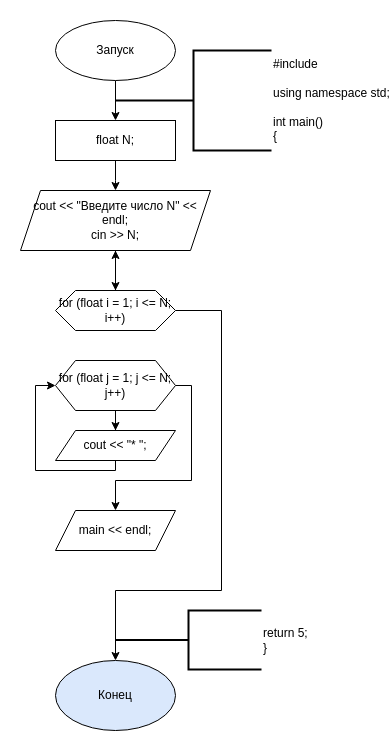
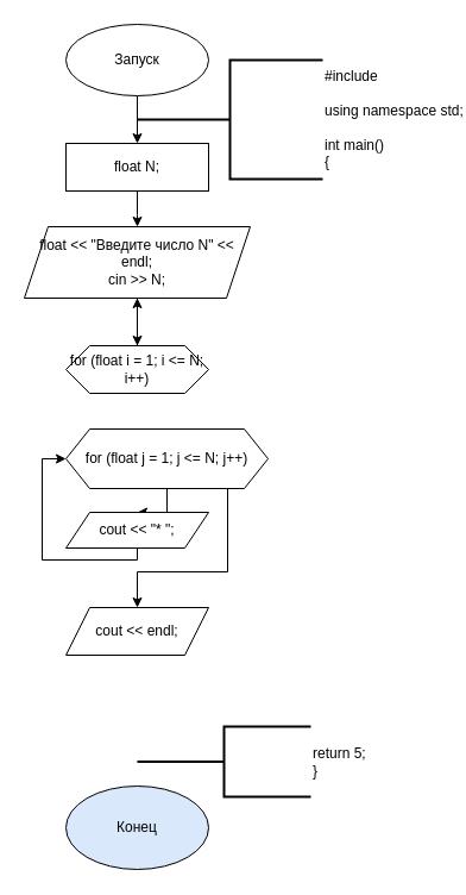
  <mxCell id="0" />
  <mxCell id="1" parent="0" />
  <mxCell id="2" value="" style="edgeStyle=orthogonalEdgeStyle;rounded=0;orthogonalLoop=1;jettySize=auto;html=1;" edge="1" parent="1" source="3" target="5"><mxGeometry relative="1" as="geometry" /></mxCell>
  <mxCell id="3" value="Запуск" style="ellipse;whiteSpace=wrap;html=1;" vertex="1" parent="1"><mxGeometry x="55" y="20" width="120" height="60" as="geometry" /></mxCell>
  <mxCell id="4" value="" style="edgeStyle=orthogonalEdgeStyle;rounded=0;orthogonalLoop=1;jettySize=auto;html=1;" edge="1" parent="1" source="5"><mxGeometry relative="1" as="geometry"><mxPoint x="115" y="190" as="targetPoint" /></mxGeometry></mxCell>
  <mxCell id="5" value="float N;" style="whiteSpace=wrap;html=1;" vertex="1" parent="1"><mxGeometry x="55" y="120" width="120" height="40" as="geometry" /></mxCell>
  <mxCell id="6" value="" style="edgeStyle=orthogonalEdgeStyle;rounded=0;orthogonalLoop=1;jettySize=auto;html=1;entryX=0.5;entryY=0;entryDx=0;entryDy=0;" edge="1" parent="1" source="7"><mxGeometry relative="1" as="geometry"><mxPoint x="115" y="290" as="targetPoint" /><Array as="points"><mxPoint x="115" y="265" /><mxPoint x="115" y="265" /></Array></mxGeometry></mxCell>
- <mxCell id="7" value="cout &lt;&lt; &quot;Введите число N&quot; &lt;&lt; endl;&#10;&#09;cin &gt;&gt; N;" style="shape=parallelogram;perimeter=parallelogramPerimeter;whiteSpace=wrap;html=1;fixedSize=1;" vertex="1" parent="1"><mxGeometry x="20" y="190" width="190" height="60" as="geometry" /></mxCell>
+ <mxCell id="7" value="float &lt;&lt; &quot;Введите число N&quot; &lt;&lt; endl;&#10;&#09;cin &gt;&gt; N;" style="shape=parallelogram;perimeter=parallelogramPerimeter;whiteSpace=wrap;html=1;fixedSize=1;" vertex="1" parent="1"><mxGeometry x="20" y="190" width="190" height="60" as="geometry" /></mxCell>
  <mxCell id="8" value="" style="edgeStyle=orthogonalEdgeStyle;rounded=0;orthogonalLoop=1;jettySize=auto;html=1;" edge="1" parent="1" source="10" target="7"><mxGeometry relative="1" as="geometry" /></mxCell>
- <mxCell id="9" style="edgeStyle=orthogonalEdgeStyle;rounded=0;orthogonalLoop=1;jettySize=auto;html=1;exitX=1;exitY=0.5;exitDx=0;exitDy=0;" edge="1" parent="1" source="10" target="17"><mxGeometry relative="1" as="geometry"><mxPoint x="291" y="620" as="targetPoint" /><Array as="points"><mxPoint x="221" y="310" /><mxPoint x="221" y="590" /><mxPoint x="115" y="590" /></Array></mxGeometry></mxCell>
  <mxCell id="10" value="for (float i = 1; i &lt;= N; i++)" style="shape=hexagon;perimeter=hexagonPerimeter2;whiteSpace=wrap;html=1;fixedSize=1;rounded=0;" vertex="1" parent="1"><mxGeometry x="55" y="290" width="120" height="40" as="geometry" /></mxCell>
  <mxCell id="11" value="" style="edgeStyle=orthogonalEdgeStyle;rounded=0;orthogonalLoop=1;jettySize=auto;html=1;" edge="1" parent="1" source="13" target="15"><mxGeometry relative="1" as="geometry" /></mxCell>
  <mxCell id="12" style="edgeStyle=orthogonalEdgeStyle;rounded=0;orthogonalLoop=1;jettySize=auto;html=1;" edge="1" parent="1" source="13"><mxGeometry relative="1" as="geometry"><mxPoint x="115" y="510" as="targetPoint" /><Array as="points"><mxPoint x="191" y="385" /><mxPoint x="191" y="480" /><mxPoint x="115" y="480" /></Array></mxGeometry></mxCell>
- <mxCell id="13" value="for (float j = 1; j &lt;= N; j++)" style="shape=hexagon;perimeter=hexagonPerimeter2;whiteSpace=wrap;html=1;fixedSize=1;rounded=0;" vertex="1" parent="1"><mxGeometry x="55" y="360" width="120" height="50" as="geometry" /></mxCell>
+ <mxCell id="13" value="for (float j = 1; j &lt;= N; j++)" style="shape=hexagon;perimeter=hexagonPerimeter2;whiteSpace=wrap;html=1;fixedSize=1;rounded=0;" vertex="1" parent="1"><mxGeometry x="55" y="360" width="170" height="50" as="geometry" /></mxCell>
  <mxCell id="14" style="edgeStyle=orthogonalEdgeStyle;rounded=0;orthogonalLoop=1;jettySize=auto;html=1;entryX=0;entryY=0.5;entryDx=0;entryDy=0;" edge="1" parent="1" source="15" target="13"><mxGeometry relative="1" as="geometry"><Array as="points"><mxPoint x="115" y="470" /><mxPoint x="35" y="470" /><mxPoint x="35" y="385" /></Array></mxGeometry></mxCell>
  <mxCell id="15" value="cout &amp;lt;&amp;lt; &quot;* &quot;;" style="shape=parallelogram;perimeter=parallelogramPerimeter;whiteSpace=wrap;html=1;fixedSize=1;rounded=0;" vertex="1" parent="1"><mxGeometry x="55" y="430" width="120" height="30" as="geometry" /></mxCell>
- <mxCell id="16" value="main &lt;&lt; endl;" style="shape=parallelogram;perimeter=parallelogramPerimeter;whiteSpace=wrap;html=1;fixedSize=1;rounded=0;" vertex="1" parent="1"><mxGeometry x="55" y="510" width="120" height="40" as="geometry" /></mxCell>
+ <mxCell id="16" value="cout &lt;&lt; endl;" style="shape=parallelogram;perimeter=parallelogramPerimeter;whiteSpace=wrap;html=1;fixedSize=1;rounded=0;" vertex="1" parent="1"><mxGeometry x="55" y="510" width="120" height="40" as="geometry" /></mxCell>
  <mxCell id="17" value="Конец" style="ellipse;whiteSpace=wrap;html=1;fillColor=#dae8fc;" vertex="1" parent="1"><mxGeometry x="55" y="660" width="120" height="70" as="geometry" /></mxCell>
  <mxCell id="18" value="return 5;&#10;}" style="strokeWidth=2;html=1;shape=mxgraph.flowchart.annotation_2;align=left;labelPosition=right;pointerEvents=1;" vertex="1" parent="1"><mxGeometry x="115" y="610" width="146" height="59" as="geometry" /></mxCell>
  <mxCell id="19" value="#include &lt;br&gt;&lt;br&gt;using namespace std;&lt;br&gt;&lt;br&gt;int main()&lt;br&gt;{" style="strokeWidth=2;html=1;shape=mxgraph.flowchart.annotation_2;align=left;labelPosition=right;pointerEvents=1;" vertex="1" parent="1"><mxGeometry x="115" y="50" width="156" height="100" as="geometry" /></mxCell>
